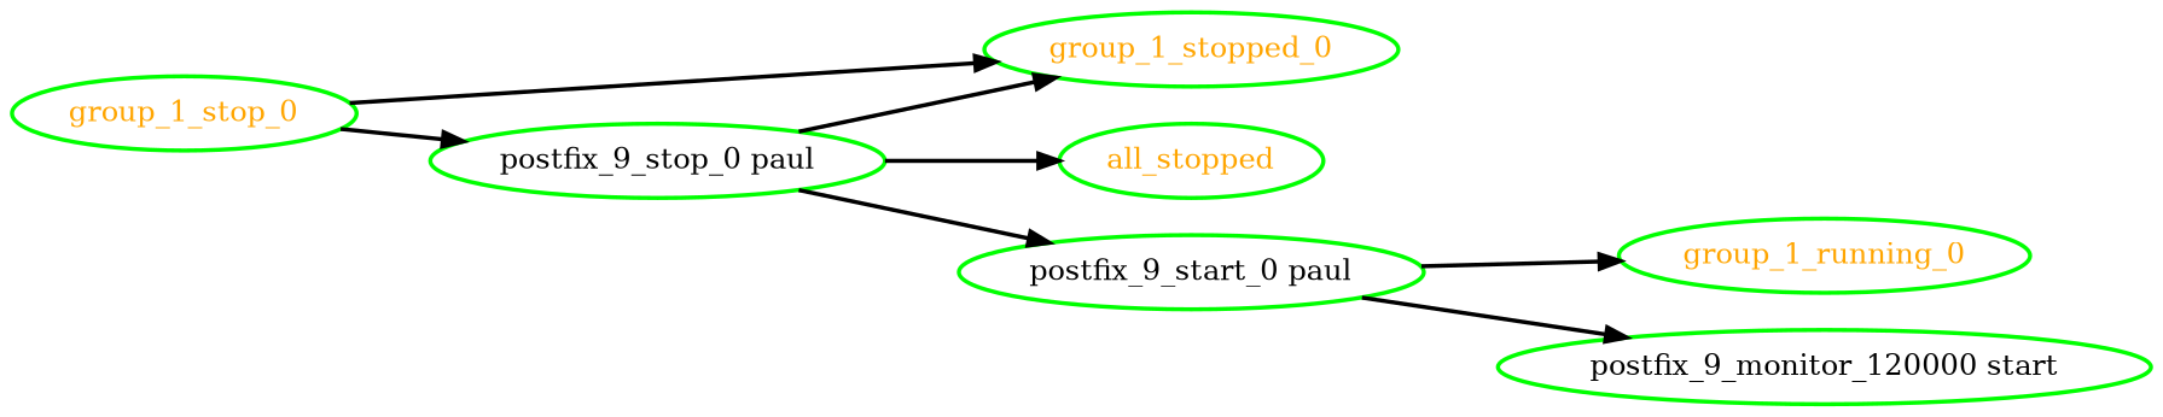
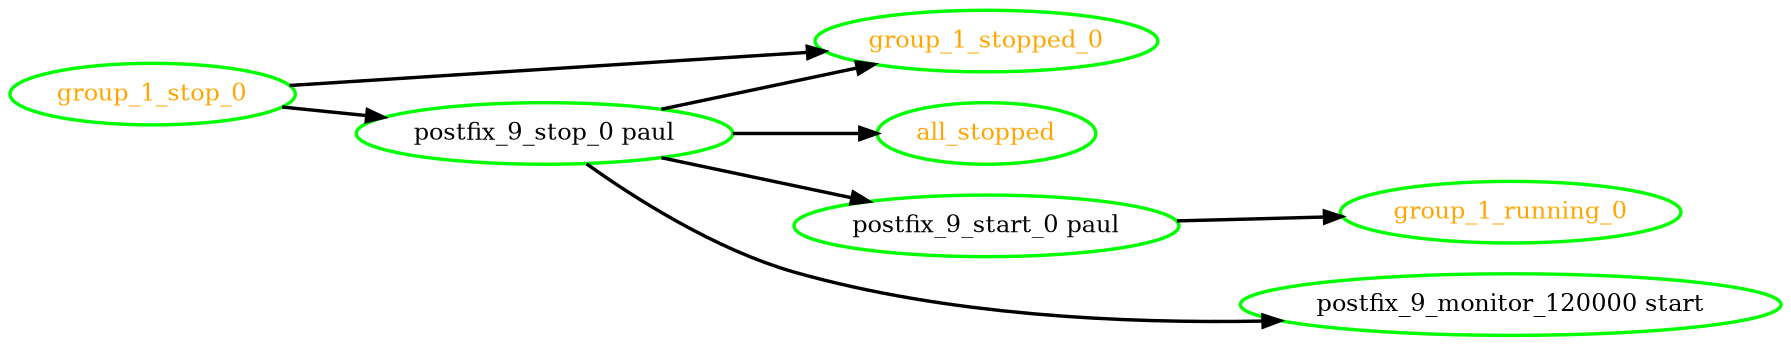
  digraph {
    rankdir=LR
    node [color=green fontcolor=orange style=bold]
    edge [style=bold]
    group_1_stop_0
    group_1_stopped_0
    "postfix_9_stop_0 paul" [fontcolor=black]
    all_stopped
    "postfix_9_start_0 paul" [fontcolor=black]
    group_1_running_0
    n7 [fontcolor=black label="postfix_9_monitor_120000 start"]
    group_1_stop_0 -> group_1_stopped_0
    group_1_stop_0 -> "postfix_9_stop_0 paul"
    "postfix_9_stop_0 paul" -> group_1_stopped_0
    "postfix_9_stop_0 paul" -> all_stopped
    "postfix_9_stop_0 paul" -> "postfix_9_start_0 paul"
    "postfix_9_start_0 paul" -> group_1_running_0
-   "postfix_9_start_0 paul" -> n7
+   "postfix_9_stop_0 paul" -> n7
  }
